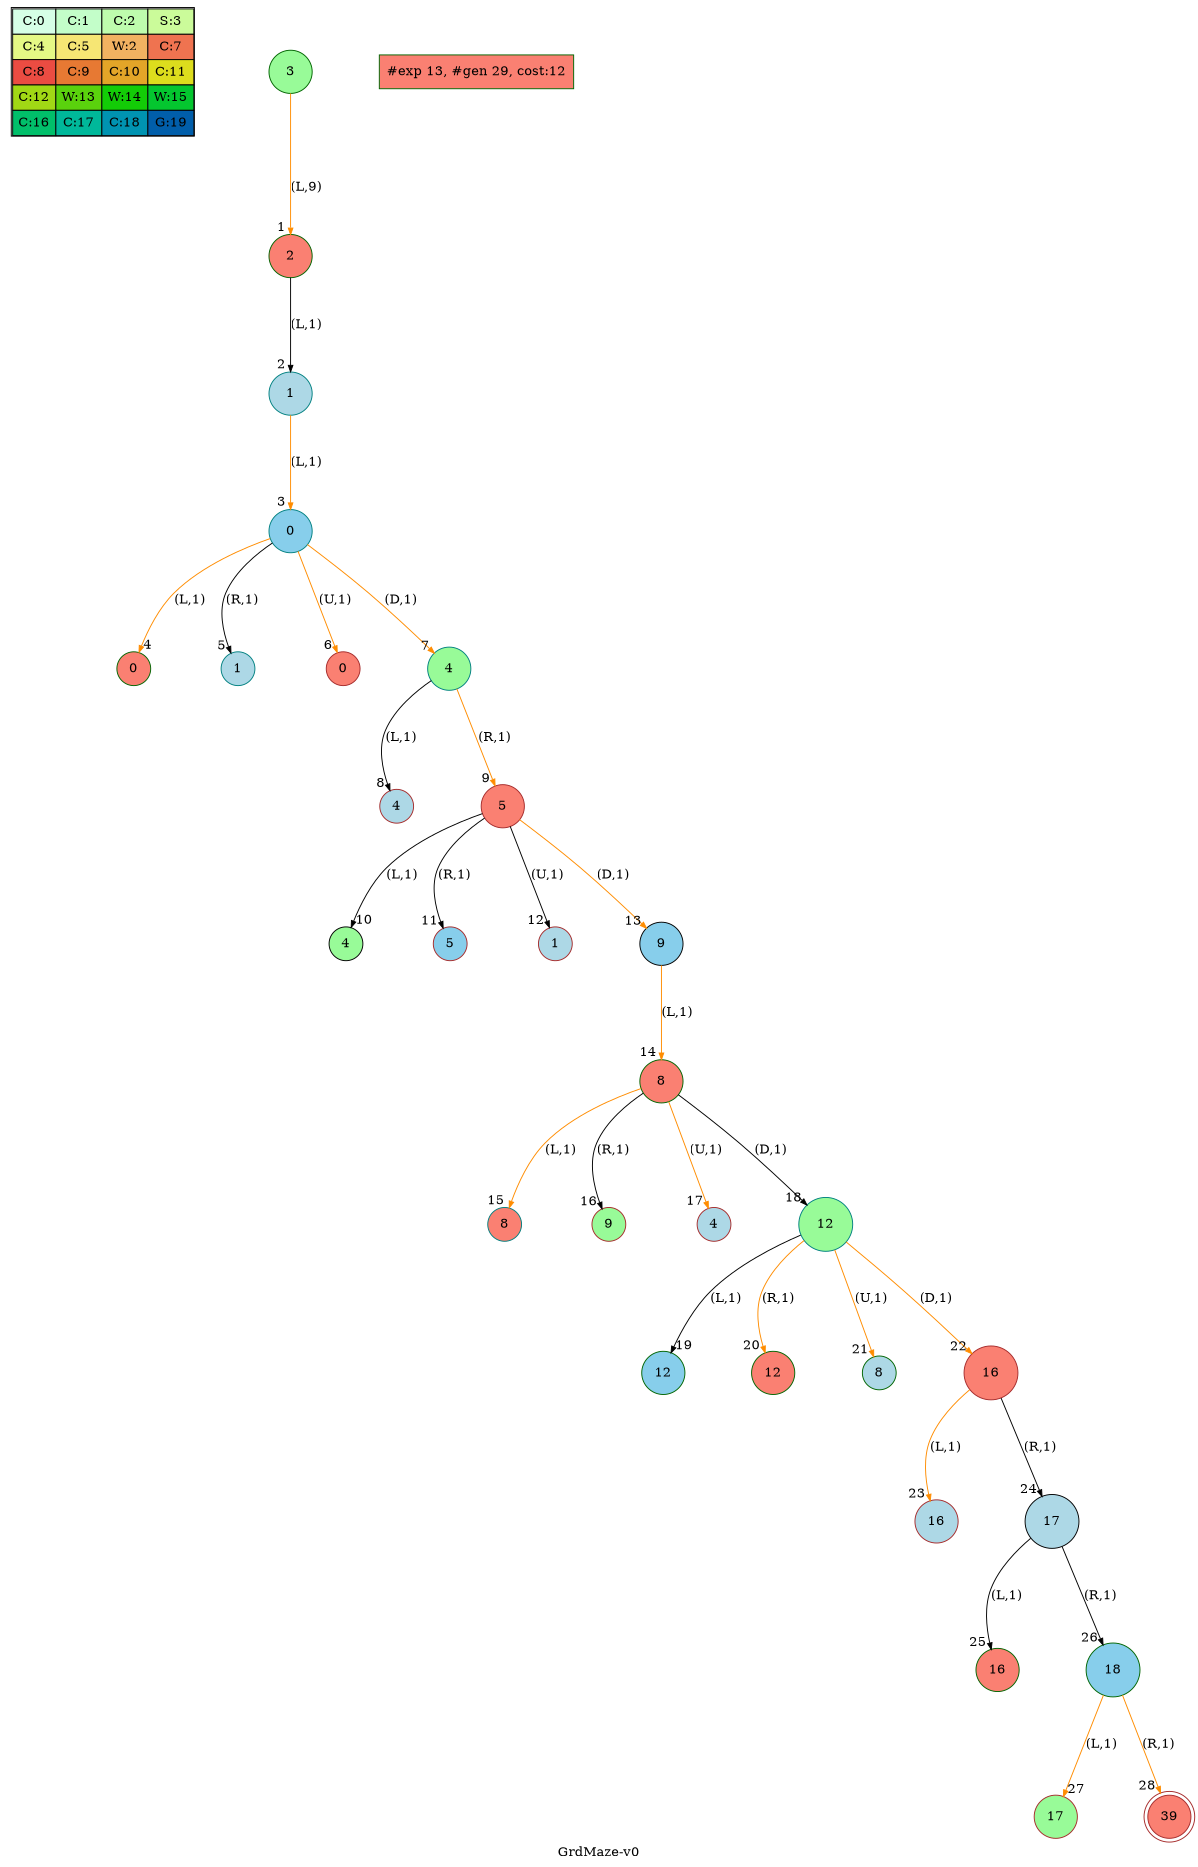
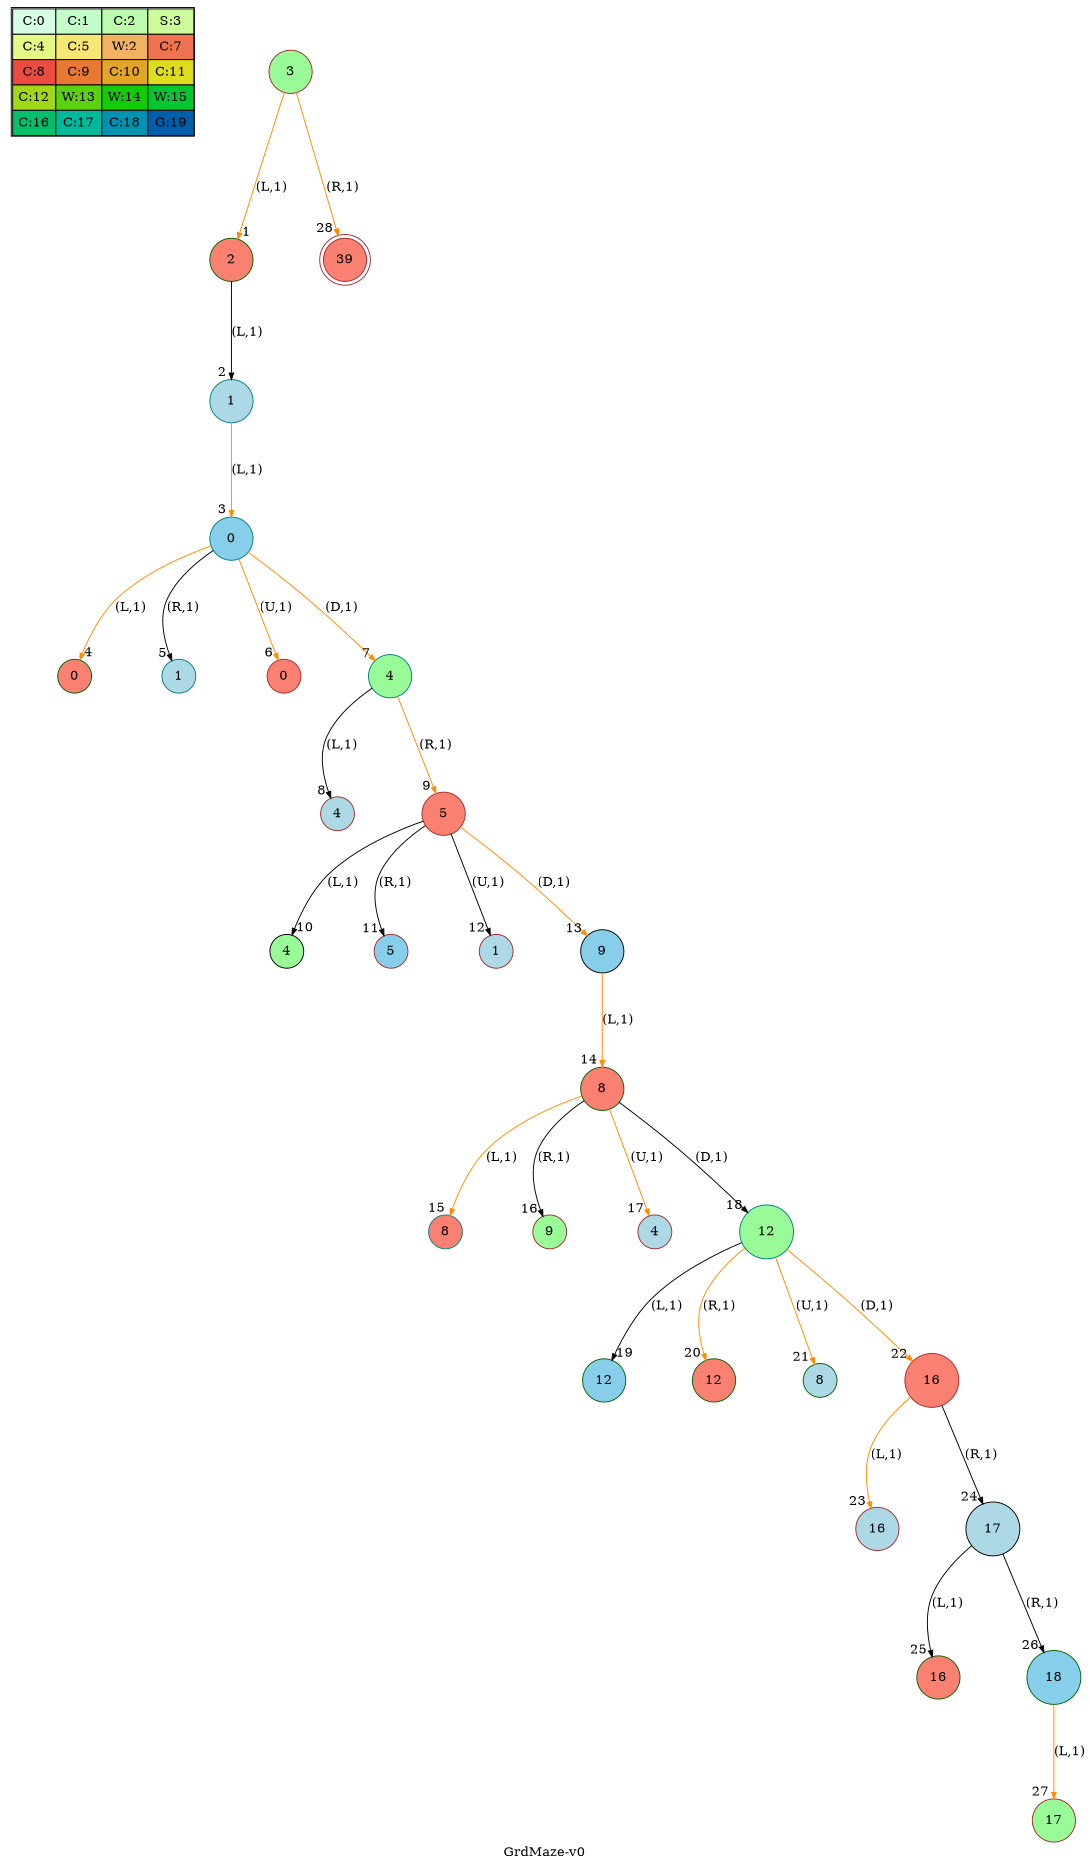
  digraph {
    label="GrdMaze-v0"
    nodesep=1
    ranksep=1.2
    node [shape=circle color=brown fillcolor=salmon style=filled]
    edge [arrowsize=0.7 color=darkorange]
    n1 [label=<<table border="1" cellpadding="5" cellspacing="0" cellborder="1"><tr><td bgcolor="0.39803922 0.15947579 0.99679532 1.        ">C:0</td><td bgcolor="0.35098039 0.23194764 0.99315867 1.        ">C:1</td><td bgcolor="0.29607843 0.31486959 0.98720184 1.        ">C:2</td><td bgcolor="0.24901961 0.38410575 0.98063477 1.        ">S:3</td></tr><tr><td bgcolor="0.19411765 0.46220388 0.97128103 1.        ">C:4</td><td bgcolor="0.14705882 0.52643216 0.96182564 1.        ">C:5</td><td bgcolor="0.09215686 0.59770746 0.94913494 1.        ">W:2</td><td bgcolor="0.0372549  0.66454018 0.93467977 1.        ">C:7</td></tr><tr><td bgcolor="0.00980392 0.71791192 0.92090552 1.        ">C:8</td><td bgcolor="0.06470588 0.77520398 0.9032472  1.        ">C:9</td><td bgcolor="0.11176471 0.81974048 0.88677369 1.        ">C:10</td><td bgcolor="0.16666667 0.8660254  0.8660254  1.        ">C:11</td></tr><tr><td bgcolor="0.21372549 0.9005867  0.84695821 1.        ">C:12</td><td bgcolor="0.26862745 0.93467977 0.82325295 1.        ">W:13</td><td bgcolor="0.32352941 0.96182564 0.79801723 1.        ">W:14</td><td bgcolor="0.37058824 0.97940977 0.77520398 1.        ">W:15</td></tr><tr><td bgcolor="0.4254902  0.99315867 0.74725253 1.        ">C:16</td><td bgcolor="0.47254902 0.99907048 0.72218645 1.        ">C:17</td><td bgcolor="0.52745098 0.99907048 0.69169844 1.        ">C:18</td><td bgcolor="0.5745098  0.99315867 0.66454018 1.        ">G:19</td></tr></table>> shape=plaintext color="" fillcolor="" style=""]
-   n2 [color=darkgreen fillcolor=palegreen label=" 3 "]
+   n2 [fillcolor=palegreen label=" 3 "]
    n3 [color=darkgreen label=" 2 "]
    n4 [color=teal fillcolor=lightblue label=" 1 "]
    n5 [color=teal fillcolor=skyblue label=" 0 "]
    n6 [color=darkgreen label=0]
    n7 [color=teal fillcolor=lightblue label=1]
    n8 [label=0]
    n9 [color=teal fillcolor=palegreen label=" 4 "]
    n10 [fillcolor=lightblue label=4]
    n11 [label=" 5 "]
    n12 [color=black fillcolor=palegreen label=4]
    n13 [fillcolor=skyblue label=5]
    n14 [fillcolor=lightblue label=1]
    n15 [color=black fillcolor=skyblue label=" 9 "]
    n16 [color=darkgreen label=" 8 "]
    n17 [color=teal label=8]
    n18 [fillcolor=palegreen label=9]
    n19 [fillcolor=lightblue label=4]
    n20 [color=teal fillcolor=palegreen label=" 12 "]
    n21 [color=darkgreen fillcolor=skyblue label=12]
    n22 [color=darkgreen label=12]
    n23 [color=darkgreen fillcolor=lightblue label=8]
    n24 [label=" 16 "]
    n25 [fillcolor=lightblue label=16]
    n26 [color=black fillcolor=lightblue label=" 17 "]
    n27 [color=darkgreen label=16]
    n28 [color=darkgreen fillcolor=skyblue label=" 18 "]
    n29 [fillcolor=palegreen label=17]
    n30 [label=39 peripheries=2]
-   "#exp 13, #gen 29, cost:12" [color=darkgreen shape=box]
    subgraph sub_1 {
      label=Map
      n1
    }
-   n2 -> n3 [headlabel=" 1 " label="(L,9)"]
+   n2 -> n3 [headlabel=" 1 " label="(L,1)"]
    n3 -> n4 [color=black headlabel=" 2 " label="(L,1)"]
    n4 -> n5 [headlabel=" 3 " label="(L,1)"]
    n5 -> n6 [headlabel=" 4 " label="(L,1)"]
    n5 -> n7 [color=black headlabel=" 5 " label="(R,1)"]
    n5 -> n8 [headlabel=" 6 " label="(U,1)"]
    n5 -> n9 [headlabel=" 7 " label="(D,1)"]
    n9 -> n10 [color=black headlabel=" 8 " label="(L,1)"]
    n9 -> n11 [headlabel=" 9 " label="(R,1)"]
    n11 -> n12 [color=black headlabel=" 10 " label="(L,1)"]
    n11 -> n13 [color=black headlabel=" 11 " label="(R,1)"]
    n11 -> n14 [color=black headlabel=" 12 " label="(U,1)"]
    n11 -> n15 [headlabel=" 13 " label="(D,1)"]
    n15 -> n16 [headlabel=" 14 " label="(L,1)"]
    n16 -> n17 [headlabel=" 15 " label="(L,1)"]
    n16 -> n18 [color=black headlabel=" 16 " label="(R,1)"]
    n16 -> n19 [headlabel=" 17 " label="(U,1)"]
    n16 -> n20 [color=black headlabel=" 18 " label="(D,1)"]
    n20 -> n21 [color=black headlabel=" 19 " label="(L,1)"]
    n20 -> n22 [headlabel=" 20 " label="(R,1)"]
    n20 -> n23 [headlabel=" 21 " label="(U,1)"]
    n20 -> n24 [headlabel=" 22 " label="(D,1)"]
    n24 -> n25 [headlabel=" 23 " label="(L,1)"]
    n24 -> n26 [color=black headlabel=" 24 " label="(R,1)"]
    n26 -> n27 [color=black headlabel=" 25 " label="(L,1)"]
    n26 -> n28 [color=black headlabel=" 26 " label="(R,1)"]
    n28 -> n29 [headlabel=" 27 " label="(L,1)"]
-   n28 -> n30 [headlabel=" 28 " label="(R,1)"]
+   n2 -> n30 [headlabel=" 28 " label="(R,1)"]
  }
